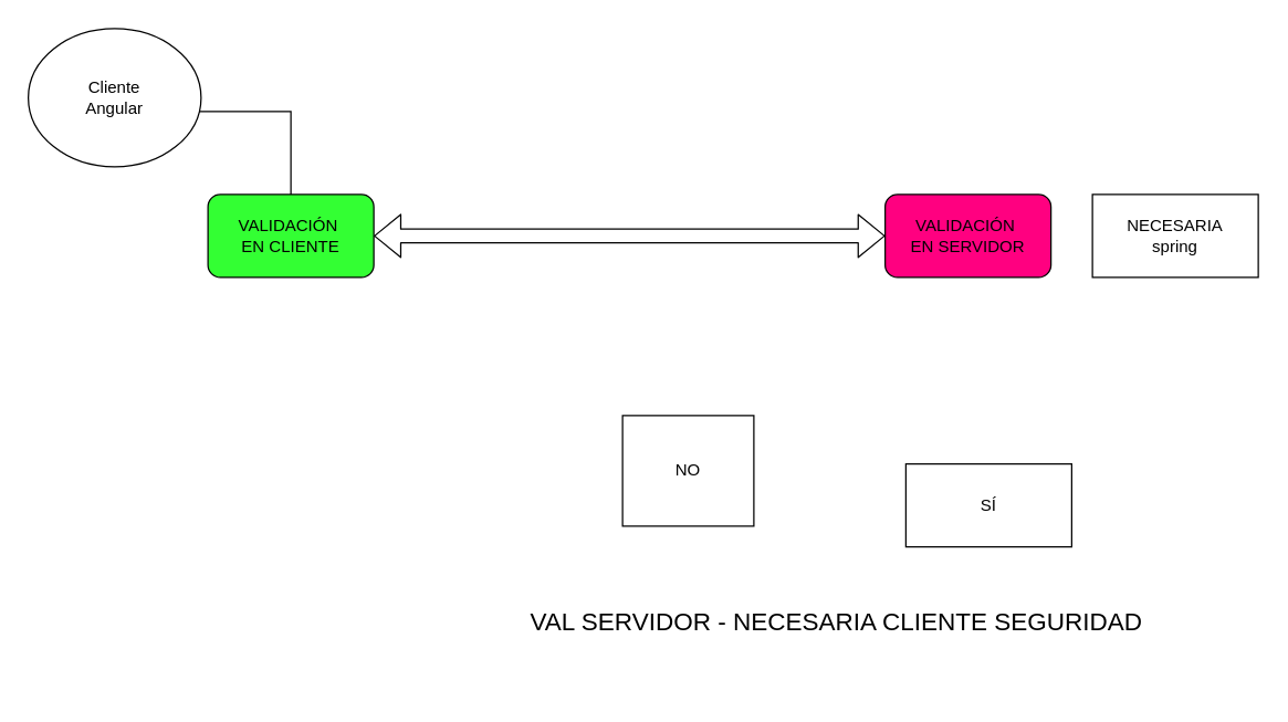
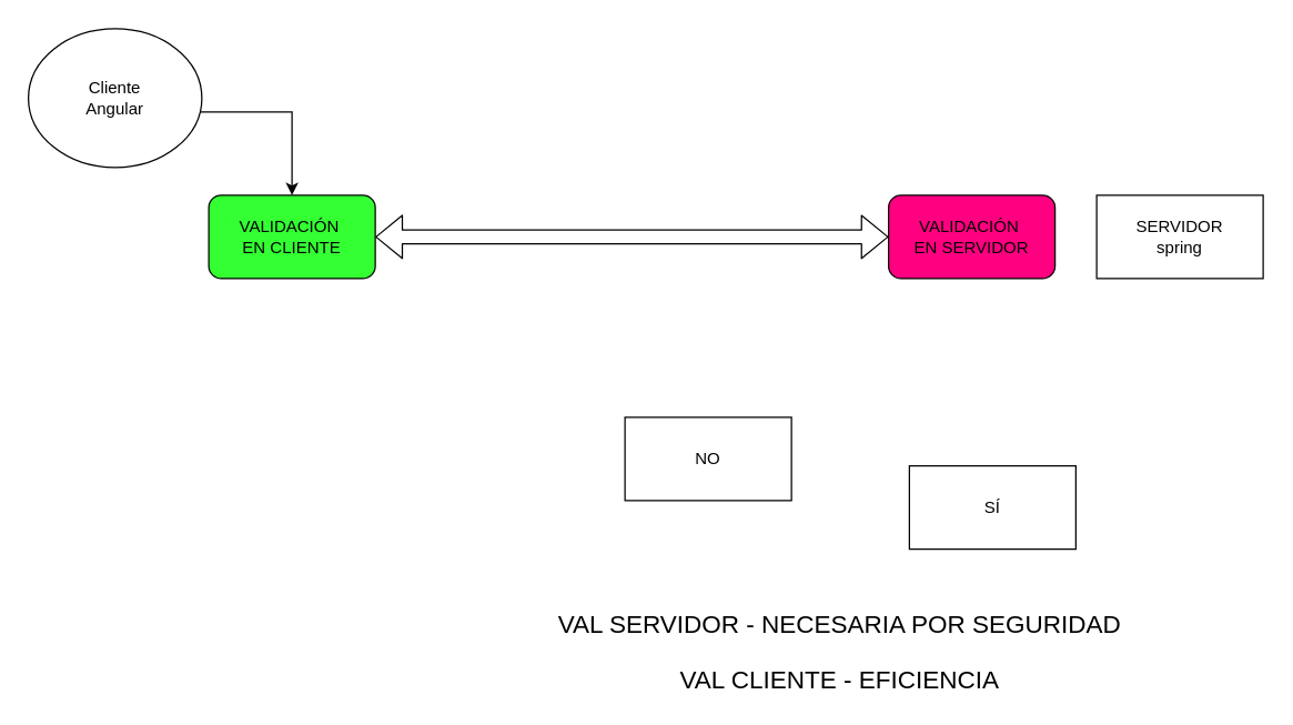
  <mxCell id="0" />
  <mxCell id="1" parent="0" />
- <mxCell id="2" style="edgeStyle=orthogonalEdgeStyle;rounded=0;orthogonalLoop=1;jettySize=auto;html=1;entryX=0.5;entryY=0;entryDx=0;entryDy=0;endArrow=none;" parent="1" source="3" edge="1" target="5"><mxGeometry relative="1" as="geometry"><mxPoint x="710" y="130" as="targetPoint" /><Array as="points"><mxPoint x="210" y="80" /></Array></mxGeometry></mxCell>
+ <mxCell id="2" style="edgeStyle=orthogonalEdgeStyle;rounded=0;orthogonalLoop=1;jettySize=auto;html=1;entryX=0.5;entryY=0;entryDx=0;entryDy=0;" parent="1" source="3" edge="1" target="5"><mxGeometry relative="1" as="geometry"><mxPoint x="710" y="130" as="targetPoint" /><Array as="points"><mxPoint x="210" y="80" /></Array></mxGeometry></mxCell>
  <mxCell id="3" value="Cliente&lt;br&gt;Angular" style="ellipse;whiteSpace=wrap;html=1;aspect=fixed;" parent="1" vertex="1"><mxGeometry x="20" y="20" width="125" height="100" as="geometry" /></mxCell>
- <mxCell id="4" value="NECESARIA&lt;br&gt;spring" style="rounded=0;whiteSpace=wrap;html=1;" parent="1" vertex="1"><mxGeometry x="790" y="140" width="120" height="60" as="geometry" /></mxCell>
+ <mxCell id="4" value="SERVIDOR&lt;br&gt;spring" style="rounded=0;whiteSpace=wrap;html=1;" parent="1" vertex="1"><mxGeometry x="790" y="140" width="120" height="60" as="geometry" /></mxCell>
  <mxCell id="5" value="VALIDACIÓN&amp;nbsp;&lt;br&gt;EN CLIENTE" style="rounded=1;whiteSpace=wrap;html=1;fillColor=#33FF33;" parent="1" vertex="1"><mxGeometry x="150" y="140" width="120" height="60" as="geometry" /></mxCell>
  <mxCell id="6" value="" style="shape=flexArrow;endArrow=classic;startArrow=classic;html=1;entryX=0;entryY=0.5;entryDx=0;entryDy=0;exitX=1;exitY=0.5;exitDx=0;exitDy=0;" parent="1" source="5" target="7" edge="1"><mxGeometry width="100" height="100" relative="1" as="geometry"><mxPoint x="380" y="270" as="sourcePoint" /><mxPoint x="480" y="170" as="targetPoint" /></mxGeometry></mxCell>
  <mxCell id="7" value="VALIDACIÓN&amp;nbsp;&lt;br&gt;EN SERVIDOR" style="rounded=1;whiteSpace=wrap;html=1;fillColor=#FF0080;" parent="1" vertex="1"><mxGeometry x="640" y="140" width="120" height="60" as="geometry" /></mxCell>
  <mxCell id="8" value="SÍ" style="rounded=0;whiteSpace=wrap;html=1;fillColor=#FFFFFF;" parent="1" vertex="1"><mxGeometry x="655" y="335" width="120" height="60" as="geometry" /></mxCell>
- <mxCell id="9" value="NO" style="rounded=0;whiteSpace=wrap;html=1;" parent="1" vertex="1"><mxGeometry x="450" y="300" width="95" height="80" as="geometry" /></mxCell>
- <mxCell id="10" value="&lt;span style=&quot;font-size: 18px&quot;&gt;VAL SERVIDOR - NECESARIA CLIENTE SEGURIDAD&lt;/span&gt;" style="text;html=1;strokeColor=none;fillColor=none;align=center;verticalAlign=middle;whiteSpace=wrap;rounded=0;" vertex="1" parent="1"><mxGeometry x="360" y="440" width="490" height="20" as="geometry" /></mxCell>
+ <mxCell id="9" value="NO" style="rounded=0;whiteSpace=wrap;html=1;" parent="1" vertex="1"><mxGeometry x="450" y="300" width="120" height="60" as="geometry" /></mxCell>
+ <mxCell id="10" value="&lt;span style=&quot;font-size: 18px&quot;&gt;VAL SERVIDOR - NECESARIA POR SEGURIDAD&lt;/span&gt;" style="text;html=1;strokeColor=none;fillColor=none;align=center;verticalAlign=middle;whiteSpace=wrap;rounded=0;" vertex="1" parent="1"><mxGeometry x="360" y="440" width="490" height="20" as="geometry" /></mxCell>
+ <mxCell id="11" value="&lt;span style=&quot;font-size: 18px&quot;&gt;VAL CLIENTE - EFICIENCIA&lt;/span&gt;" style="text;html=1;strokeColor=none;fillColor=none;align=center;verticalAlign=middle;whiteSpace=wrap;rounded=0;" vertex="1" parent="1"><mxGeometry x="360" y="480" width="490" height="20" as="geometry" /></mxCell>
